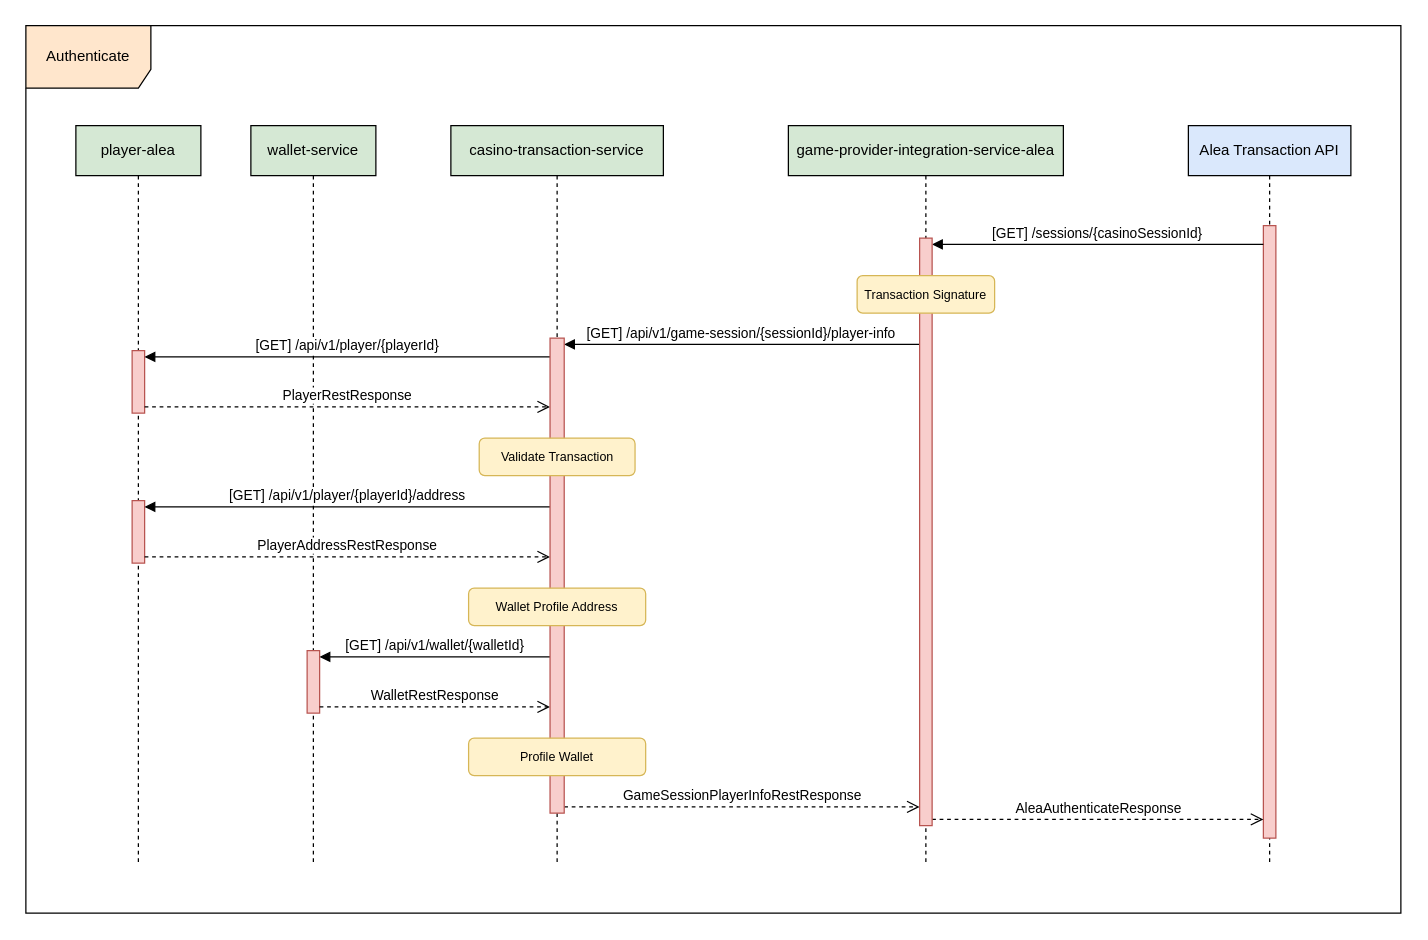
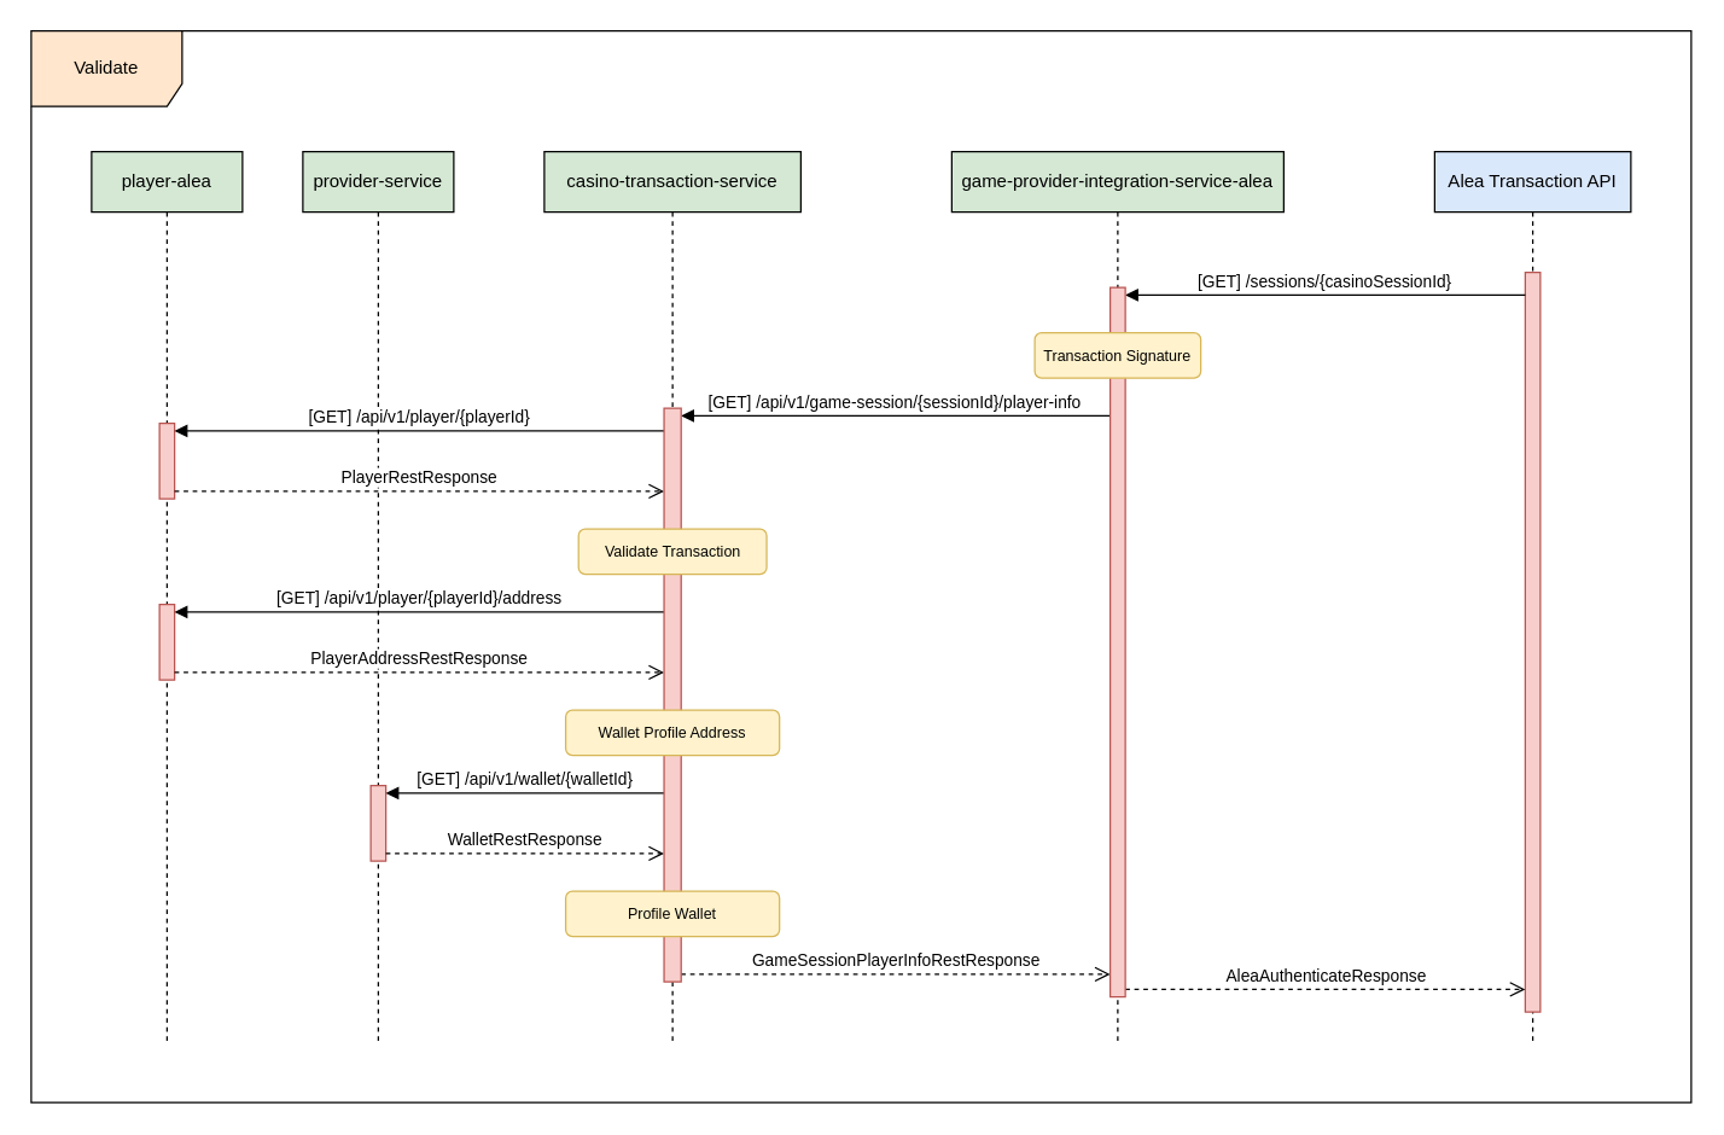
  <mxCell id="0" />
  <mxCell id="1" parent="0" />
  <mxCell id="2" value="[GET] /api/v1/game-session/{sessionId}/player-info" style="html=1;verticalAlign=bottom;endArrow=block;curved=0;rounded=0;entryX=1;entryY=0;entryDx=0;entryDy=5;entryPerimeter=0;" parent="1" source="22" target="26" edge="1"><mxGeometry x="0.004" width="80" relative="1" as="geometry"><mxPoint x="780" y="240" as="sourcePoint" /><mxPoint x="520" y="240" as="targetPoint" /><mxPoint as="offset" /></mxGeometry></mxCell>
  <mxCell id="3" value="Alea Transaction API" style="shape=umlLifeline;perimeter=lifelinePerimeter;whiteSpace=wrap;html=1;container=1;dropTarget=0;collapsible=0;recursiveResize=0;outlineConnect=0;portConstraint=eastwest;newEdgeStyle={&quot;curved&quot;:0,&quot;rounded&quot;:0};fillColor=#dae8fc;strokeColor=#000000;" parent="1" vertex="1"><mxGeometry x="950" y="100" width="130" height="590" as="geometry" /></mxCell>
  <mxCell id="4" value="" style="html=1;points=[[0,0,0,0,5],[0,1,0,0,-5],[1,0,0,0,5],[1,1,0,0,-5]];perimeter=orthogonalPerimeter;outlineConnect=0;targetShapes=umlLifeline;portConstraint=eastwest;newEdgeStyle={&quot;curved&quot;:0,&quot;rounded&quot;:0};fillColor=#f8cecc;strokeColor=#b85450;" parent="3" vertex="1"><mxGeometry x="60" y="80" width="10" height="490" as="geometry" /></mxCell>
- <mxCell id="5" value="Authenticate" style="shape=umlFrame;whiteSpace=wrap;html=1;pointerEvents=0;width=100;height=50;fillColor=#ffe6cc;strokeColor=#000000;" parent="1" vertex="1"><mxGeometry x="20" y="20" width="1100" height="710" as="geometry" /></mxCell>
+ <mxCell id="5" value="Validate" style="shape=umlFrame;whiteSpace=wrap;html=1;pointerEvents=0;width=100;height=50;fillColor=#ffe6cc;strokeColor=#000000;" parent="1" vertex="1"><mxGeometry x="20" y="20" width="1100" height="710" as="geometry" /></mxCell>
  <mxCell id="6" value="[GET] /sessions/{casinoSessionId}" style="html=1;verticalAlign=bottom;endArrow=block;curved=0;rounded=0;entryX=1;entryY=0;entryDx=0;entryDy=5;entryPerimeter=0;" parent="1" source="4" target="22" edge="1"><mxGeometry width="80" relative="1" as="geometry"><mxPoint x="1010" y="180" as="sourcePoint" /><mxPoint x="750" y="185" as="targetPoint" /></mxGeometry></mxCell>
  <mxCell id="7" value="AleaAuthenticateResponse" style="html=1;verticalAlign=bottom;endArrow=open;dashed=1;endSize=8;curved=0;rounded=0;exitX=1;exitY=1;exitDx=0;exitDy=-5;exitPerimeter=0;" parent="1" source="22" target="4" edge="1"><mxGeometry relative="1" as="geometry"><mxPoint x="770" y="460" as="sourcePoint" /><mxPoint x="1000" y="460" as="targetPoint" /><mxPoint as="offset" /></mxGeometry></mxCell>
  <mxCell id="8" value="GameSessionPlayerInfoRestResponse" style="html=1;verticalAlign=bottom;endArrow=open;dashed=1;endSize=8;curved=0;rounded=0;exitX=1;exitY=1;exitDx=0;exitDy=-5;exitPerimeter=0;" parent="1" source="26" target="22" edge="1"><mxGeometry relative="1" as="geometry"><mxPoint x="560" y="400" as="sourcePoint" /><mxPoint x="720" y="425" as="targetPoint" /></mxGeometry></mxCell>
  <mxCell id="9" value="player-alea" style="shape=umlLifeline;perimeter=lifelinePerimeter;whiteSpace=wrap;html=1;container=1;dropTarget=0;collapsible=0;recursiveResize=0;outlineConnect=0;portConstraint=eastwest;newEdgeStyle={&quot;curved&quot;:0,&quot;rounded&quot;:0};fillColor=#d5e8d4;strokeColor=#000000;" parent="1" vertex="1"><mxGeometry x="60" y="100" width="100" height="590" as="geometry" /></mxCell>
  <mxCell id="10" value="" style="html=1;points=[[0,0,0,0,5],[0,1,0,0,-5],[1,0,0,0,5],[1,1,0,0,-5]];perimeter=orthogonalPerimeter;outlineConnect=0;targetShapes=umlLifeline;portConstraint=eastwest;newEdgeStyle={&quot;curved&quot;:0,&quot;rounded&quot;:0};fillColor=#f8cecc;strokeColor=#b85450;" parent="9" vertex="1"><mxGeometry x="45" y="180" width="10" height="50" as="geometry" /></mxCell>
  <mxCell id="11" value="" style="html=1;points=[[0,0,0,0,5],[0,1,0,0,-5],[1,0,0,0,5],[1,1,0,0,-5]];perimeter=orthogonalPerimeter;outlineConnect=0;targetShapes=umlLifeline;portConstraint=eastwest;newEdgeStyle={&quot;curved&quot;:0,&quot;rounded&quot;:0};fillColor=#f8cecc;strokeColor=#b85450;" parent="9" vertex="1"><mxGeometry x="45" y="300" width="10" height="50" as="geometry" /></mxCell>
- <mxCell id="12" value="wallet-service" style="shape=umlLifeline;perimeter=lifelinePerimeter;whiteSpace=wrap;html=1;container=1;dropTarget=0;collapsible=0;recursiveResize=0;outlineConnect=0;portConstraint=eastwest;newEdgeStyle={&quot;curved&quot;:0,&quot;rounded&quot;:0};fillColor=#d5e8d4;strokeColor=#000000;" parent="1" vertex="1"><mxGeometry x="200" y="100" width="100" height="590" as="geometry" /></mxCell>
+ <mxCell id="12" value="provider-service" style="shape=umlLifeline;perimeter=lifelinePerimeter;whiteSpace=wrap;html=1;container=1;dropTarget=0;collapsible=0;recursiveResize=0;outlineConnect=0;portConstraint=eastwest;newEdgeStyle={&quot;curved&quot;:0,&quot;rounded&quot;:0};fillColor=#d5e8d4;strokeColor=#000000;" parent="1" vertex="1"><mxGeometry x="200" y="100" width="100" height="590" as="geometry" /></mxCell>
  <mxCell id="13" value="" style="html=1;points=[[0,0,0,0,5],[0,1,0,0,-5],[1,0,0,0,5],[1,1,0,0,-5]];perimeter=orthogonalPerimeter;outlineConnect=0;targetShapes=umlLifeline;portConstraint=eastwest;newEdgeStyle={&quot;curved&quot;:0,&quot;rounded&quot;:0};fillColor=#f8cecc;strokeColor=#b85450;" parent="12" vertex="1"><mxGeometry x="45" y="420" width="10" height="50" as="geometry" /></mxCell>
  <mxCell id="14" value="[GET] /api/v1/player/{playerId}" style="html=1;verticalAlign=bottom;endArrow=block;curved=0;rounded=0;entryX=1;entryY=0;entryDx=0;entryDy=5;entryPerimeter=0;" parent="1" source="26" target="10" edge="1"><mxGeometry x="-0.001" width="80" relative="1" as="geometry"><mxPoint x="460" y="215" as="sourcePoint" /><mxPoint x="330" y="230" as="targetPoint" /><mxPoint as="offset" /></mxGeometry></mxCell>
  <mxCell id="15" value="[GET]&amp;nbsp;/api/v1/player/{playerId}/address" style="html=1;verticalAlign=bottom;endArrow=block;curved=0;rounded=0;entryX=1;entryY=0;entryDx=0;entryDy=5;entryPerimeter=0;" parent="1" source="26" target="11" edge="1"><mxGeometry width="80" relative="1" as="geometry"><mxPoint x="460" y="295" as="sourcePoint" /><mxPoint x="325" y="299.85" as="targetPoint" /></mxGeometry></mxCell>
  <mxCell id="16" value="[GET]&amp;nbsp;/api/v1/wallet/{walletId}" style="html=1;verticalAlign=bottom;endArrow=block;curved=0;rounded=0;entryX=1;entryY=0;entryDx=0;entryDy=5;entryPerimeter=0;" parent="1" source="26" target="13" edge="1"><mxGeometry x="0.002" width="80" relative="1" as="geometry"><mxPoint x="440" y="390" as="sourcePoint" /><mxPoint x="290" y="390" as="targetPoint" /><mxPoint as="offset" /></mxGeometry></mxCell>
  <mxCell id="17" value="PlayerRestResponse" style="html=1;verticalAlign=bottom;endArrow=open;dashed=1;endSize=8;curved=0;rounded=0;exitX=1;exitY=1;exitDx=0;exitDy=-5;exitPerimeter=0;" parent="1" source="10" target="26" edge="1"><mxGeometry relative="1" as="geometry"><mxPoint x="330" y="250" as="sourcePoint" /><mxPoint x="590" y="250" as="targetPoint" /><mxPoint as="offset" /></mxGeometry></mxCell>
  <mxCell id="18" value="PlayerAddressRestResponse" style="html=1;verticalAlign=bottom;endArrow=open;dashed=1;endSize=8;curved=0;rounded=0;exitX=1;exitY=1;exitDx=0;exitDy=-5;exitPerimeter=0;" parent="1" source="11" target="26" edge="1"><mxGeometry x="-0.002" relative="1" as="geometry"><mxPoint x="325" y="340" as="sourcePoint" /><mxPoint x="475" y="340" as="targetPoint" /><mxPoint as="offset" /></mxGeometry></mxCell>
  <mxCell id="19" value="WalletRestResponse" style="html=1;verticalAlign=bottom;endArrow=open;dashed=1;endSize=8;curved=0;rounded=0;exitX=1;exitY=1;exitDx=0;exitDy=-5;exitPerimeter=0;" parent="1" source="13" target="26" edge="1"><mxGeometry relative="1" as="geometry"><mxPoint x="260" y="420" as="sourcePoint" /><mxPoint x="410" y="420" as="targetPoint" /></mxGeometry></mxCell>
  <mxCell id="20" value="" style="group" parent="1" vertex="1" connectable="0"><mxGeometry x="630" y="100" width="220" height="590" as="geometry" /></mxCell>
  <mxCell id="21" value="game-provider-integration-service-alea" style="shape=umlLifeline;perimeter=lifelinePerimeter;whiteSpace=wrap;html=1;container=1;dropTarget=0;collapsible=0;recursiveResize=0;outlineConnect=0;portConstraint=eastwest;newEdgeStyle={&quot;curved&quot;:0,&quot;rounded&quot;:0};fillColor=#d5e8d4;strokeColor=#000000;" parent="20" vertex="1"><mxGeometry width="220" height="590" as="geometry" /></mxCell>
  <mxCell id="22" value="" style="html=1;points=[[0,0,0,0,5],[0,1,0,0,-5],[1,0,0,0,5],[1,1,0,0,-5]];perimeter=orthogonalPerimeter;outlineConnect=0;targetShapes=umlLifeline;portConstraint=eastwest;newEdgeStyle={&quot;curved&quot;:0,&quot;rounded&quot;:0};fillColor=#f8cecc;strokeColor=#b85450;" parent="21" vertex="1"><mxGeometry x="105" y="90" width="10" height="470" as="geometry" /></mxCell>
  <mxCell id="23" value="&lt;font style=&quot;font-size: 10px;&quot;&gt;Transaction Signature&lt;/font&gt;" style="rounded=1;whiteSpace=wrap;html=1;fillColor=#fff2cc;strokeColor=#d6b656;" parent="20" vertex="1"><mxGeometry x="55" y="120" width="110" height="30" as="geometry" /></mxCell>
  <mxCell id="24" value="" style="group" parent="1" vertex="1" connectable="0"><mxGeometry x="360" y="100" width="170" height="590" as="geometry" /></mxCell>
  <mxCell id="25" value="casino-transaction-service" style="shape=umlLifeline;perimeter=lifelinePerimeter;whiteSpace=wrap;html=1;container=1;dropTarget=0;collapsible=0;recursiveResize=0;outlineConnect=0;portConstraint=eastwest;newEdgeStyle={&quot;curved&quot;:0,&quot;rounded&quot;:0};fillColor=#d5e8d4;strokeColor=#000000;" parent="24" vertex="1"><mxGeometry width="170" height="590" as="geometry" /></mxCell>
  <mxCell id="26" value="" style="html=1;points=[[0,0,0,0,5],[0,1,0,0,-5],[1,0,0,0,5],[1,1,0,0,-5]];perimeter=orthogonalPerimeter;outlineConnect=0;targetShapes=umlLifeline;portConstraint=eastwest;newEdgeStyle={&quot;curved&quot;:0,&quot;rounded&quot;:0};fillColor=#f8cecc;strokeColor=#b85450;" parent="24" vertex="1"><mxGeometry x="79.337" y="170" width="11.333" height="380" as="geometry" /></mxCell>
  <mxCell id="27" value="&lt;font style=&quot;font-size: 10px;&quot;&gt;Validate Transaction&lt;/font&gt;" style="rounded=1;whiteSpace=wrap;html=1;fillColor=#fff2cc;strokeColor=#d6b656;" parent="24" vertex="1"><mxGeometry x="22.67" y="250" width="124.667" height="30" as="geometry" /></mxCell>
  <mxCell id="28" value="&lt;font style=&quot;font-size: 10px;&quot;&gt;Wallet Profile Address&lt;/font&gt;" style="rounded=1;whiteSpace=wrap;html=1;fillColor=#fff2cc;strokeColor=#d6b656;" parent="24" vertex="1"><mxGeometry x="14.17" y="370" width="141.667" height="30" as="geometry" /></mxCell>
  <mxCell id="29" value="&lt;font style=&quot;font-size: 10px;&quot;&gt;Profile Wallet&lt;/font&gt;" style="rounded=1;whiteSpace=wrap;html=1;fillColor=#fff2cc;strokeColor=#d6b656;" parent="24" vertex="1"><mxGeometry x="14.17" y="490" width="141.667" height="30" as="geometry" /></mxCell>
